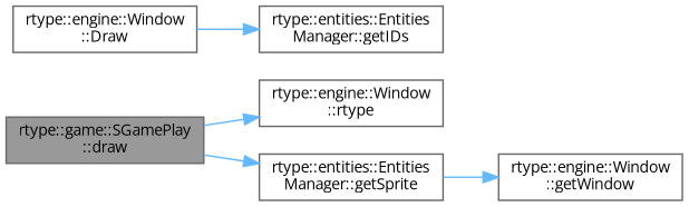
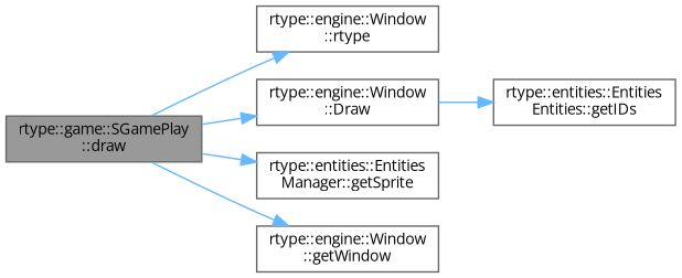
  digraph {
    fontname="Open Sans"
    rankdir=LR
    node [color=grey40 fillcolor=white fontname="Open Sans" fontsize=10 shape=box style=filled]
    edge [color=steelblue1 fontname="Open Sans" fontsize=10 labelfontname=Helvetica labelfontsize=10 style=solid]
    n1 [color=gray40 fillcolor=grey60 fontcolor=black height=0.2 label="rtype::game::SGamePlay\l::draw" width=0.4]
    n2 [height=0.2 label="rtype::engine::Window\l::rtype" width=0.4]
    n3 [height=0.2 label="rtype::engine::Window\l::Draw" width=0.4]
    n4 [height=0.2 label="rtype::entities::Entities\lManager::getSprite" width=0.4]
    n5 [height=0.2 label="rtype::engine::Window\l::getWindow" width=0.4]
-   n6 [height=0.2 label="rtype::entities::Entities\lManager::getIDs" width=0.4]
+   n6 [height=0.2 label="rtype::entities::Entities\lEntities::getIDs" width=0.4]
    n1 -> n2
+   n1 -> n3
    n1 -> n4
-   n4 -> n5
+   n1 -> n5
    n3 -> n6
  }
